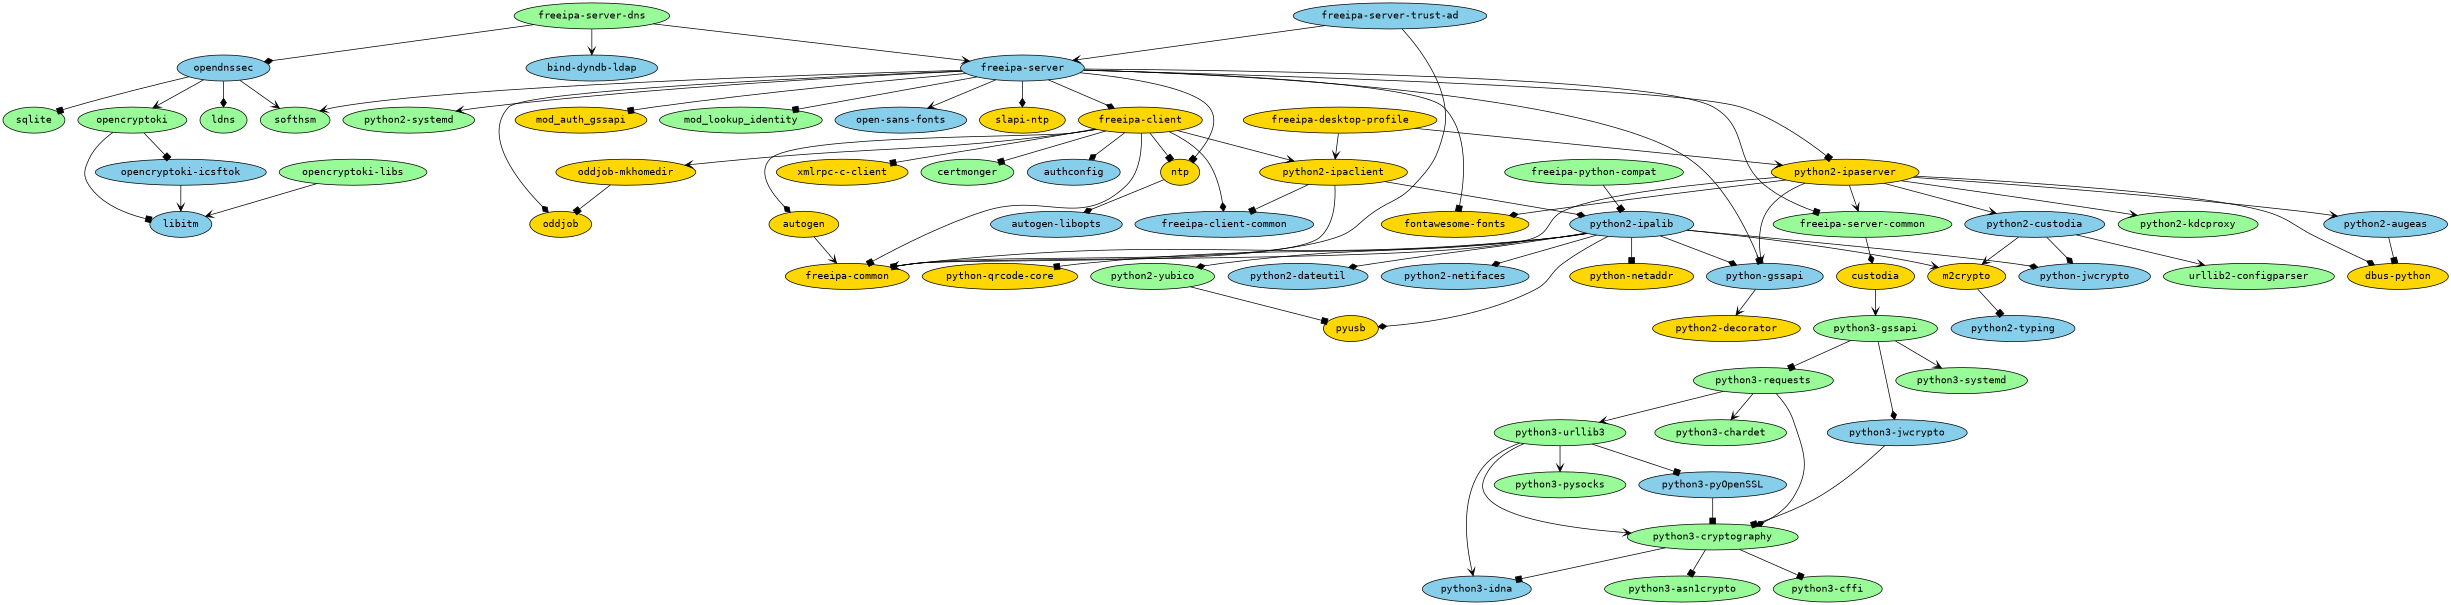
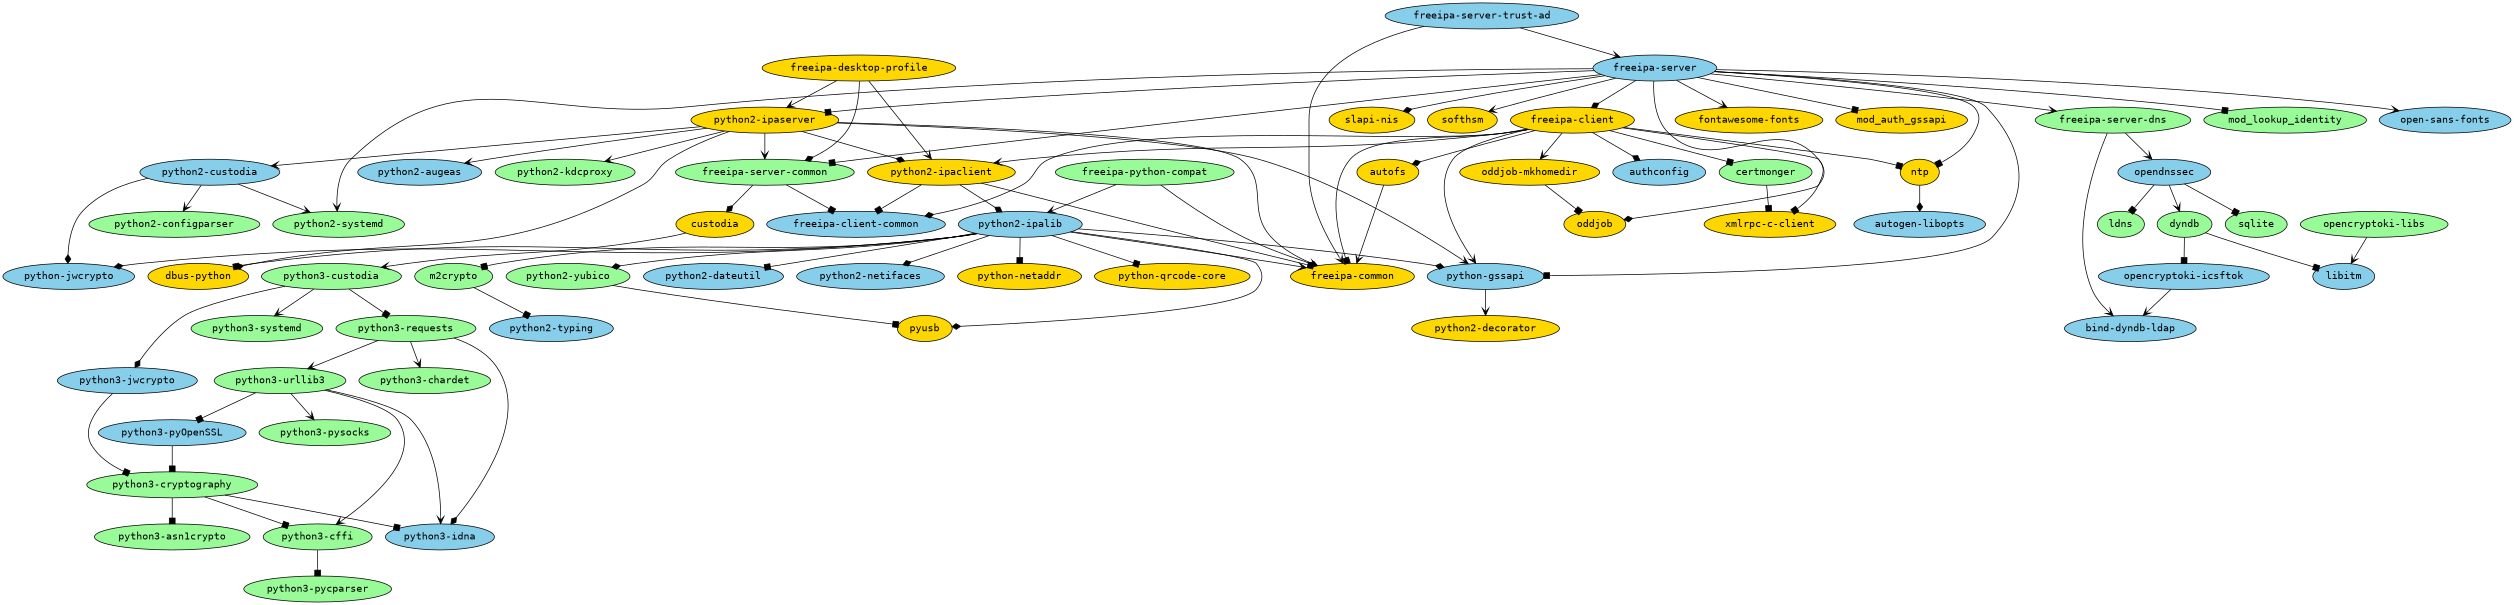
  strict digraph {
    node [fillcolor=palegreen fontname=monospace style=filled]
    edge [arrowhead=vee]
    "xmlrpc-c-client" [fillcolor=gold]
    certmonger
    custodia [fillcolor=gold]
-   "python3-custodia" [label="python3-gssapi"]
+   "python3-custodia"
    "python3-jwcrypto" [fillcolor=skyblue]
    "python3-requests"
    "python3-systemd"
    "python3-cryptography"
    "python3-idna" [fillcolor=skyblue]
    "python3-chardet"
    "python3-urllib3"
    "freeipa-client" [fillcolor=gold]
    authconfig [fillcolor=skyblue]
-   autofs [fillcolor=gold label=autogen]
+   autofs [fillcolor=gold]
    "freeipa-client-common" [fillcolor=skyblue]
    "freeipa-common" [fillcolor=gold]
    ntp [fillcolor=gold]
    "oddjob-mkhomedir" [fillcolor=gold]
    "python2-ipaclient" [fillcolor=gold]
    "python-gssapi" [fillcolor=skyblue]
    "autogen-libopts" [fillcolor=skyblue]
    oddjob [fillcolor=gold]
    "python2-ipalib" [fillcolor=skyblue]
    "python2-decorator" [fillcolor=gold]
    "dbus-python" [fillcolor=gold]
-   m2crypto [fillcolor=gold]
+   m2crypto
    "python-jwcrypto" [fillcolor=skyblue]
    "python2-dateutil" [fillcolor=skyblue]
    "python2-netifaces" [fillcolor=skyblue]
    "python2-yubico"
    "python-netaddr" [fillcolor=gold]
    "python-qrcode-core" [fillcolor=gold]
    pyusb [fillcolor=gold]
    "freeipa-desktop-profile" [fillcolor=gold]
    "freeipa-server-common"
    "python2-ipaserver" [fillcolor=gold]
    "python2-custodia" [fillcolor=skyblue]
    "python2-augeas" [fillcolor=skyblue]
    "python2-kdcproxy"
    "python2-systemd"
-   "python2-configparser" [label="urllib2-configparser"]
+   "python2-configparser"
    "freeipa-python-compat"
    "python2-typing" [fillcolor=skyblue]
    "bind-dyndb-ldap" [fillcolor=skyblue]
    "freeipa-server-dns"
    "freeipa-server" [fillcolor=skyblue]
    opendnssec [fillcolor=skyblue]
    "fontawesome-fonts" [fillcolor=gold]
    mod_auth_gssapi [fillcolor=gold]
    mod_lookup_identity
    "open-sans-fonts" [fillcolor=skyblue]
-   "slapi-nis" [fillcolor=gold label="slapi-ntp"]
-   softhsm
-   opencryptoki
+   "slapi-nis" [fillcolor=gold]
+   softhsm [fillcolor=gold]
+   opencryptoki [label=dyndb]
    ldns
    sqlite
    "opencryptoki-icsftok" [fillcolor=skyblue]
    libitm [fillcolor=skyblue]
    "freeipa-server-trust-ad" [fillcolor=skyblue]
    "opencryptoki-libs"
    "python3-cffi"
+   "python3-pycparser"
    "python3-asn1crypto"
    "python3-pyOpenSSL" [fillcolor=skyblue]
    "python3-pysocks"
+   certmonger -> "xmlrpc-c-client" [arrowhead=box]
    custodia -> "python3-custodia"
    "python3-custodia" -> "python3-jwcrypto" [arrowhead=diamond]
    "python3-custodia" -> "python3-requests" [arrowhead=box]
    "python3-custodia" -> "python3-systemd"
    "python3-jwcrypto" -> "python3-cryptography" [arrowhead=box]
-   "python3-requests" -> "python3-cryptography" [arrowhead=diamond]
+   "python3-requests" -> "python3-idna" [arrowhead=diamond]
    "python3-requests" -> "python3-chardet"
    "python3-requests" -> "python3-urllib3"
    "python3-cryptography" -> "python3-idna" [arrowhead=box]
    "python3-cryptography" -> "python3-cffi" [arrowhead=box]
    "python3-cryptography" -> "python3-asn1crypto" [arrowhead=box]
-   "python3-urllib3" -> "python3-cryptography"
+   "python3-urllib3" -> "python3-cffi"
    "python3-urllib3" -> "python3-idna"
    "python3-urllib3" -> "python3-pyOpenSSL" [arrowhead=box]
    "python3-urllib3" -> "python3-pysocks"
    "freeipa-client" -> "xmlrpc-c-client" [arrowhead=box]
    "freeipa-client" -> certmonger [arrowhead=box]
    "freeipa-client" -> authconfig [arrowhead=diamond]
    "freeipa-client" -> autofs [arrowhead=diamond]
    "freeipa-client" -> "freeipa-client-common" [arrowhead=diamond]
    "freeipa-client" -> "freeipa-common" [arrowhead=box]
    "freeipa-client" -> ntp [arrowhead=box]
    "freeipa-client" -> "oddjob-mkhomedir"
    "freeipa-client" -> "python2-ipaclient"
+   "freeipa-client" -> "python-gssapi"
    autofs -> "freeipa-common"
    ntp -> "autogen-libopts" [arrowhead=diamond]
    "oddjob-mkhomedir" -> oddjob [arrowhead=box]
    "python2-ipaclient" -> "freeipa-client-common" [arrowhead=box]
    "python2-ipaclient" -> "freeipa-common" [arrowhead=box]
    "python2-ipaclient" -> "python2-ipalib" [arrowhead=diamond]
    "python-gssapi" -> "python2-decorator"
    "python2-ipalib" -> "freeipa-common"
    "python2-ipalib" -> "python-gssapi" [arrowhead=diamond]
-   "python2-augeas" -> "dbus-python" [arrowhead=box]
-   "python2-ipalib" -> m2crypto
+   "python2-ipalib" -> "dbus-python" [arrowhead=box]
+   "python2-ipalib" -> m2crypto [arrowhead=box]
    "python2-ipalib" -> "python-jwcrypto" [arrowhead=diamond]
-   "python2-ipalib" -> "python2-dateutil" [arrowhead=diamond]
+   "python2-ipalib" -> "python2-dateutil" [arrowhead=box]
    "python2-ipalib" -> "python2-netifaces" [arrowhead=diamond]
    "python2-ipalib" -> "python2-yubico" [arrowhead=diamond]
    "python2-ipalib" -> "python-netaddr" [arrowhead=box]
    "python2-ipalib" -> "python-qrcode-core" [arrowhead=box]
    "python2-ipalib" -> pyusb [arrowhead=diamond]
    m2crypto -> "python2-typing" [arrowhead=box]
    "python2-yubico" -> pyusb [arrowhead=box]
    "freeipa-desktop-profile" -> "python2-ipaclient"
+   "freeipa-desktop-profile" -> "freeipa-server-common" [arrowhead=diamond]
    "freeipa-desktop-profile" -> "python2-ipaserver"
    "freeipa-server-common" -> custodia [arrowhead=diamond]
+   "freeipa-server-common" -> "freeipa-client-common" [arrowhead=box]
    "python2-ipaserver" -> "freeipa-common"
-   "python2-ipaserver" -> "fontawesome-fonts" [arrowhead=diamond]
+   "python2-ipaserver" -> "python2-ipaclient" [arrowhead=diamond]
    "python2-ipaserver" -> "python-gssapi"
    "python2-ipaserver" -> "dbus-python" [arrowhead=diamond]
    "python2-ipaserver" -> "freeipa-server-common"
    "python2-ipaserver" -> "python2-custodia"
    "python2-ipaserver" -> "python2-augeas"
    "python2-ipaserver" -> "python2-kdcproxy"
    "python2-custodia" -> "python-jwcrypto" [arrowhead=diamond]
-   "python2-custodia" -> m2crypto
+   "python2-custodia" -> "python2-systemd"
    "python2-custodia" -> "python2-configparser"
-   "freeipa-python-compat" -> "python2-ipalib" [arrowhead=box]
+   "freeipa-python-compat" -> "freeipa-common" [arrowhead=diamond]
+   "freeipa-python-compat" -> "python2-ipalib"
    "freeipa-server-dns" -> "bind-dyndb-ldap"
-   "freeipa-server-dns" -> "freeipa-server"
-   "freeipa-server-dns" -> opendnssec [arrowhead=diamond]
+   "freeipa-server" -> "freeipa-server-dns"
+   "freeipa-server-dns" -> opendnssec
    "freeipa-server" -> "freeipa-client" [arrowhead=diamond]
    "freeipa-server" -> ntp [arrowhead=box]
    "freeipa-server" -> "python-gssapi" [arrowhead=box]
    "freeipa-server" -> oddjob [arrowhead=diamond]
    "freeipa-server" -> "freeipa-server-common" [arrowhead=box]
    "freeipa-server" -> "python2-ipaserver" [arrowhead=box]
    "freeipa-server" -> "python2-systemd"
-   "freeipa-server" -> "fontawesome-fonts" [arrowhead=box]
+   "freeipa-server" -> "fontawesome-fonts"
    "freeipa-server" -> mod_auth_gssapi [arrowhead=box]
    "freeipa-server" -> mod_lookup_identity [arrowhead=box]
    "freeipa-server" -> "open-sans-fonts"
    "freeipa-server" -> "slapi-nis" [arrowhead=diamond]
    "freeipa-server" -> softhsm
-   opendnssec -> softhsm
    opendnssec -> opencryptoki
-   opendnssec -> ldns [arrowhead=diamond]
+   opendnssec -> ldns [arrowhead=box]
    opendnssec -> sqlite [arrowhead=box]
    opencryptoki -> "opencryptoki-icsftok" [arrowhead=box]
    opencryptoki -> libitm [arrowhead=box]
-   "opencryptoki-icsftok" -> libitm
+   "opencryptoki-icsftok" -> "bind-dyndb-ldap"
    "freeipa-server-trust-ad" -> "freeipa-common"
    "freeipa-server-trust-ad" -> "freeipa-server"
    "opencryptoki-libs" -> libitm
+   "python3-cffi" -> "python3-pycparser" [arrowhead=box]
    "python3-pyOpenSSL" -> "python3-cryptography" [arrowhead=box]
  }
